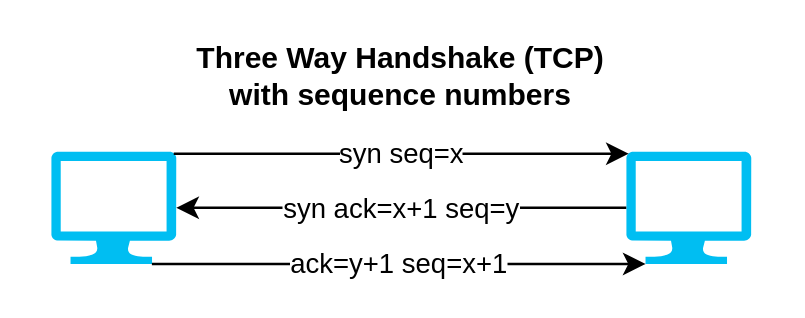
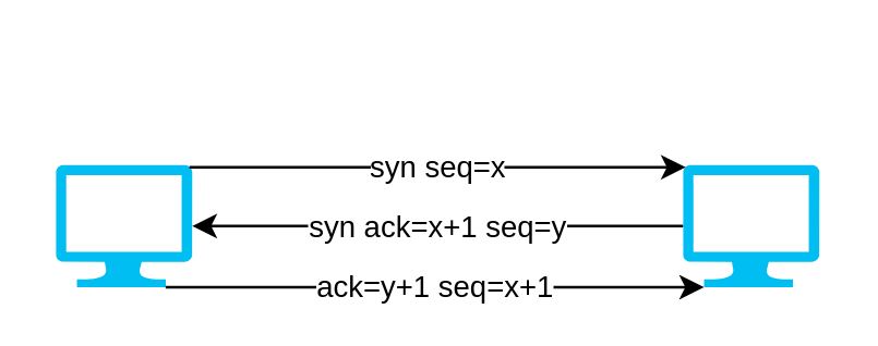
  <mxCell id="0" />
  <mxCell id="1" parent="0" />
  <mxCell id="2" value="" style="verticalLabelPosition=bottom;html=1;verticalAlign=top;align=center;strokeColor=none;fillColor=#00BEF2;shape=mxgraph.azure.computer;pointerEvents=1;" vertex="1" parent="1"><mxGeometry x="20" y="60" width="50" height="45" as="geometry" /></mxCell>
  <mxCell id="3" value="" style="verticalLabelPosition=bottom;html=1;verticalAlign=top;align=center;strokeColor=none;fillColor=#00BEF2;shape=mxgraph.azure.computer;pointerEvents=1;" vertex="1" parent="1"><mxGeometry x="250" y="60" width="50" height="45" as="geometry" /></mxCell>
  <mxCell id="4" value="syn seq=x" style="endArrow=classic;html=1;exitX=0.98;exitY=0.02;exitDx=0;exitDy=0;exitPerimeter=0;entryX=0.02;entryY=0.02;entryDx=0;entryDy=0;entryPerimeter=0;" edge="1" parent="1" source="2" target="3"><mxGeometry width="50" height="50" relative="1" as="geometry"><mxPoint x="30" y="320" as="sourcePoint" /><mxPoint x="80" y="270" as="targetPoint" /></mxGeometry></mxCell>
  <mxCell id="5" value="syn ack=x+1 seq=y" style="endArrow=classic;html=1;exitX=0;exitY=0.5;exitDx=0;exitDy=0;exitPerimeter=0;entryX=1;entryY=0.5;entryDx=0;entryDy=0;entryPerimeter=0;" edge="1" parent="1" source="3" target="2"><mxGeometry width="50" height="50" relative="1" as="geometry"><mxPoint x="70" y="320" as="sourcePoint" /><mxPoint x="120" y="270" as="targetPoint" /></mxGeometry></mxCell>
  <mxCell id="6" value="ack=y+1 seq=x+1" style="endArrow=classic;html=1;exitX=0.805;exitY=1;exitDx=0;exitDy=0;exitPerimeter=0;entryX=0.155;entryY=1;entryDx=0;entryDy=0;entryPerimeter=0;" edge="1" parent="1" source="2" target="3"><mxGeometry width="50" height="50" relative="1" as="geometry"><mxPoint x="79" y="70.9" as="sourcePoint" /><mxPoint x="221" y="70.9" as="targetPoint" /></mxGeometry></mxCell>
- <mxCell id="7" value="Three Way Handshake (TCP)&lt;br&gt;with sequence numbers" style="text;html=1;strokeColor=none;fillColor=none;align=center;verticalAlign=middle;whiteSpace=wrap;rounded=0;fontStyle=1" vertex="1" parent="1"><mxGeometry x="70" y="20" width="180" height="20" as="geometry" /></mxCell>
